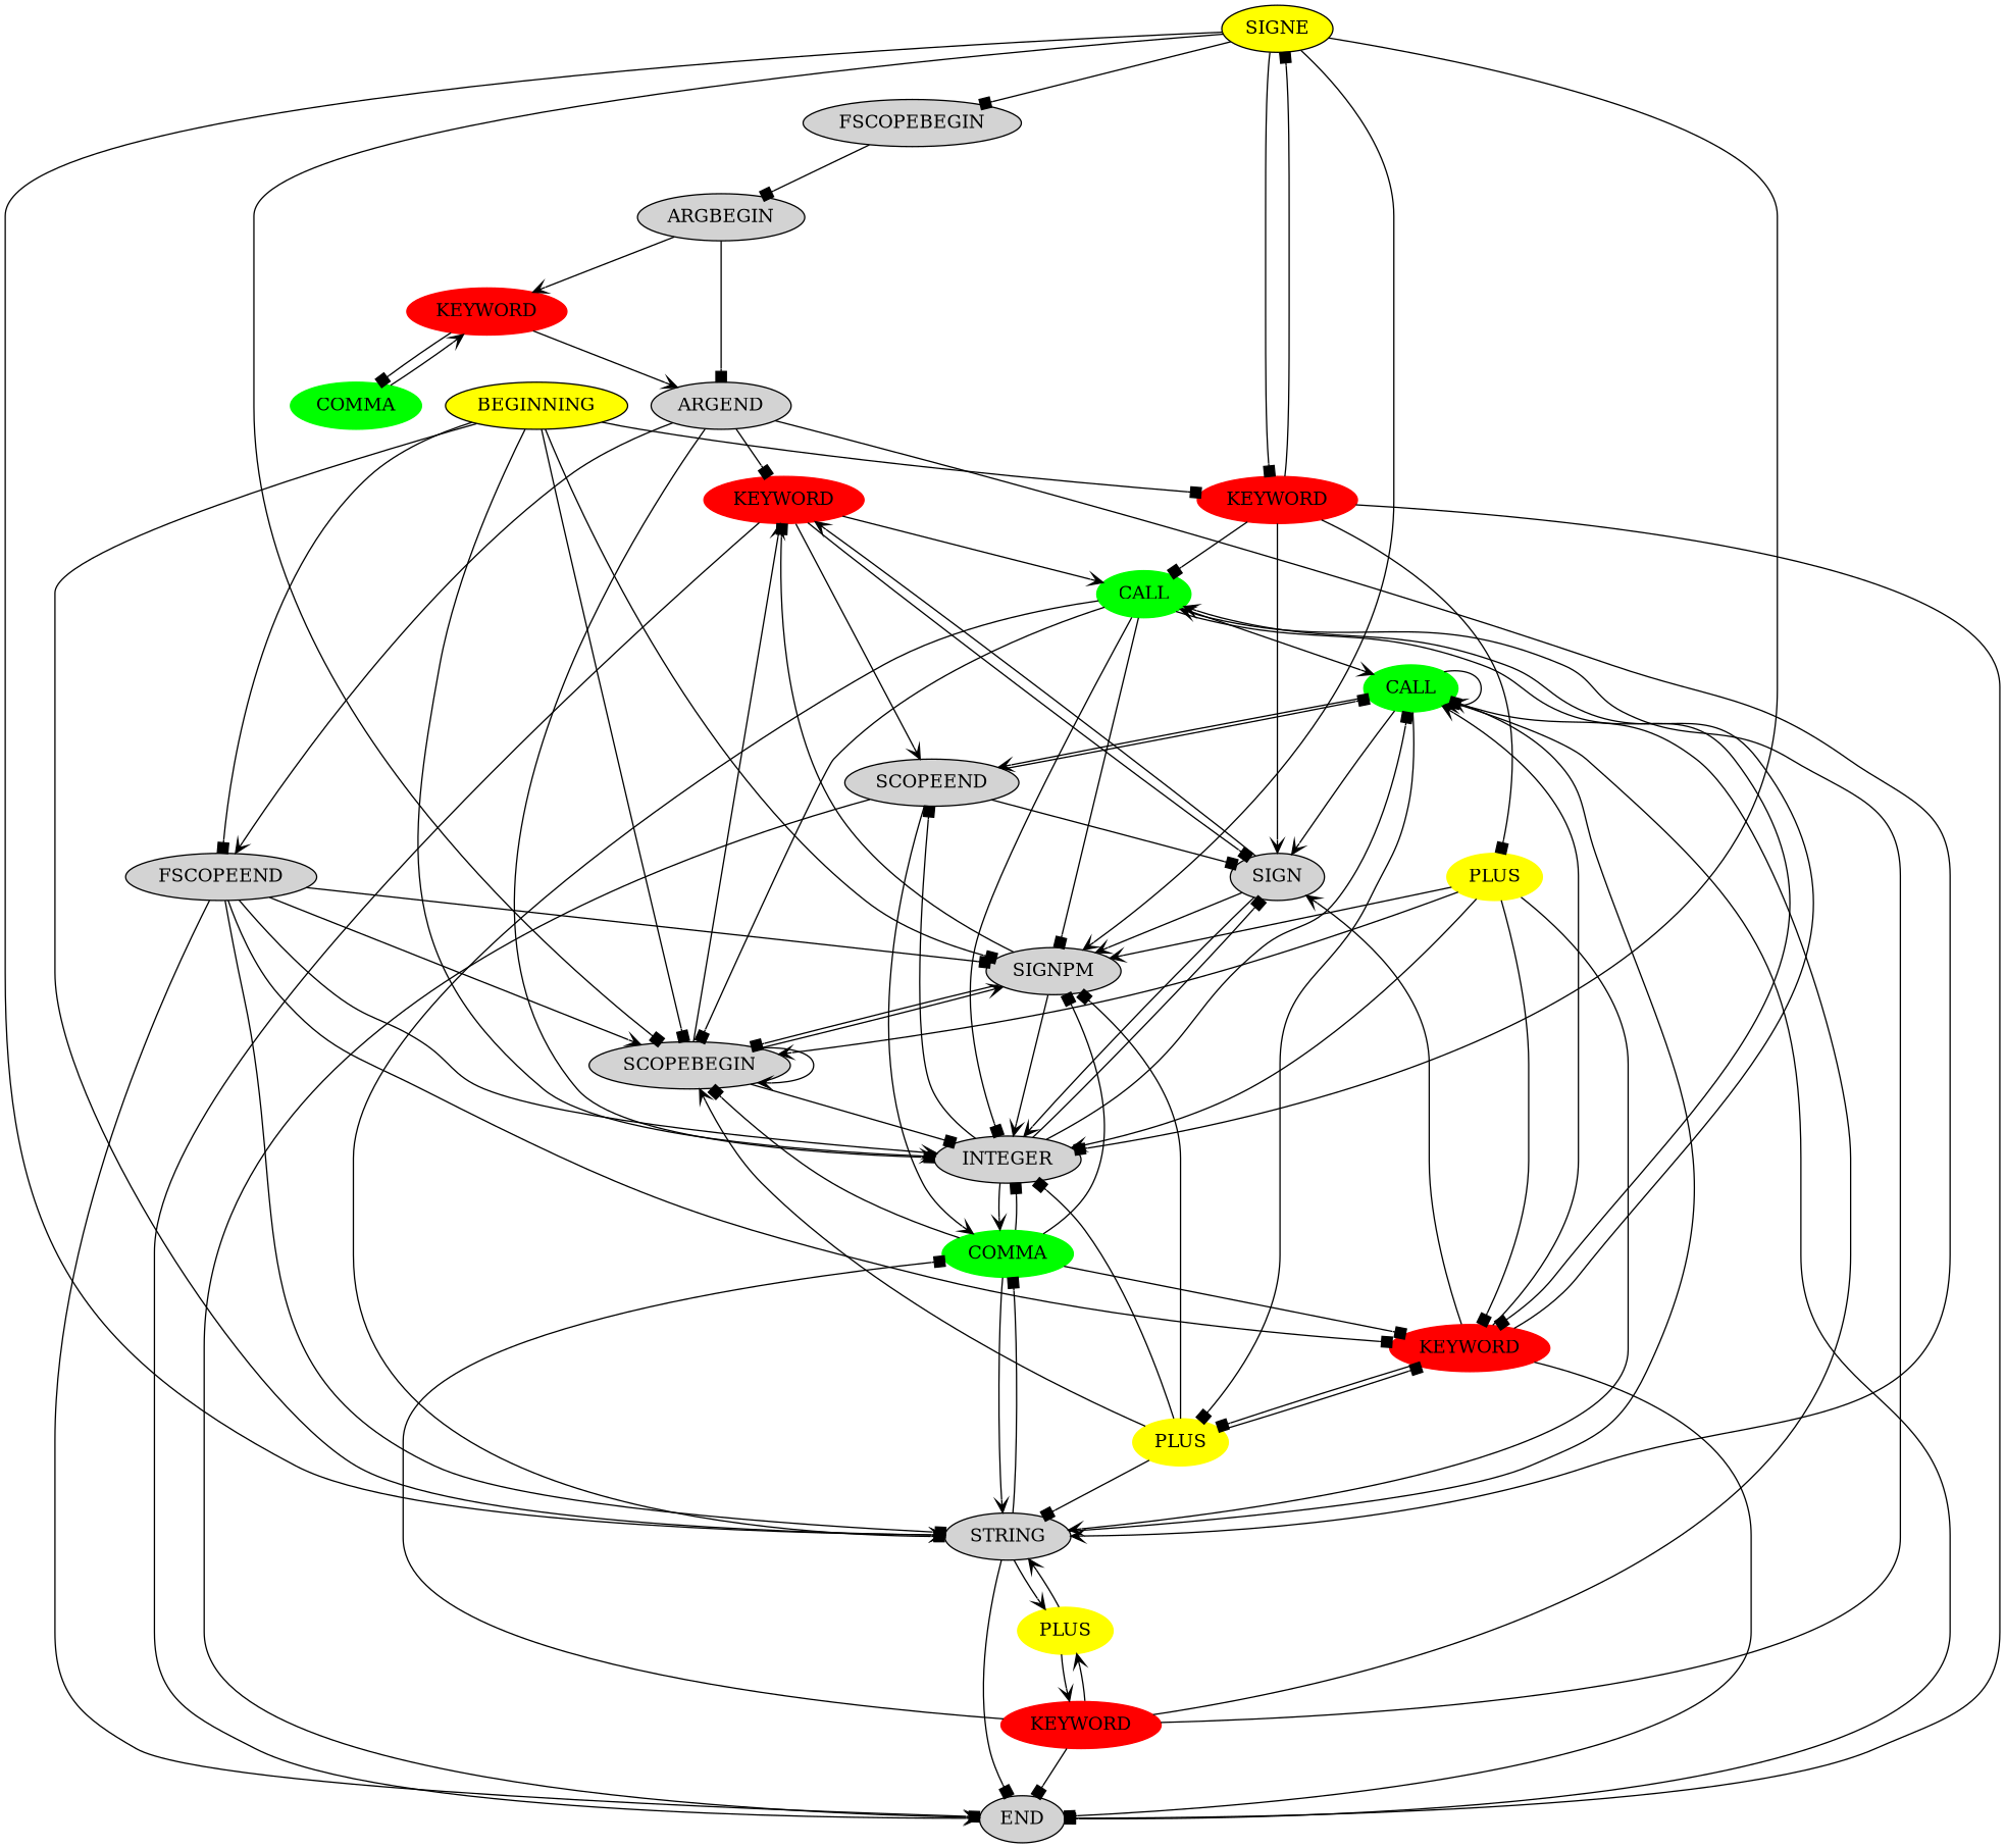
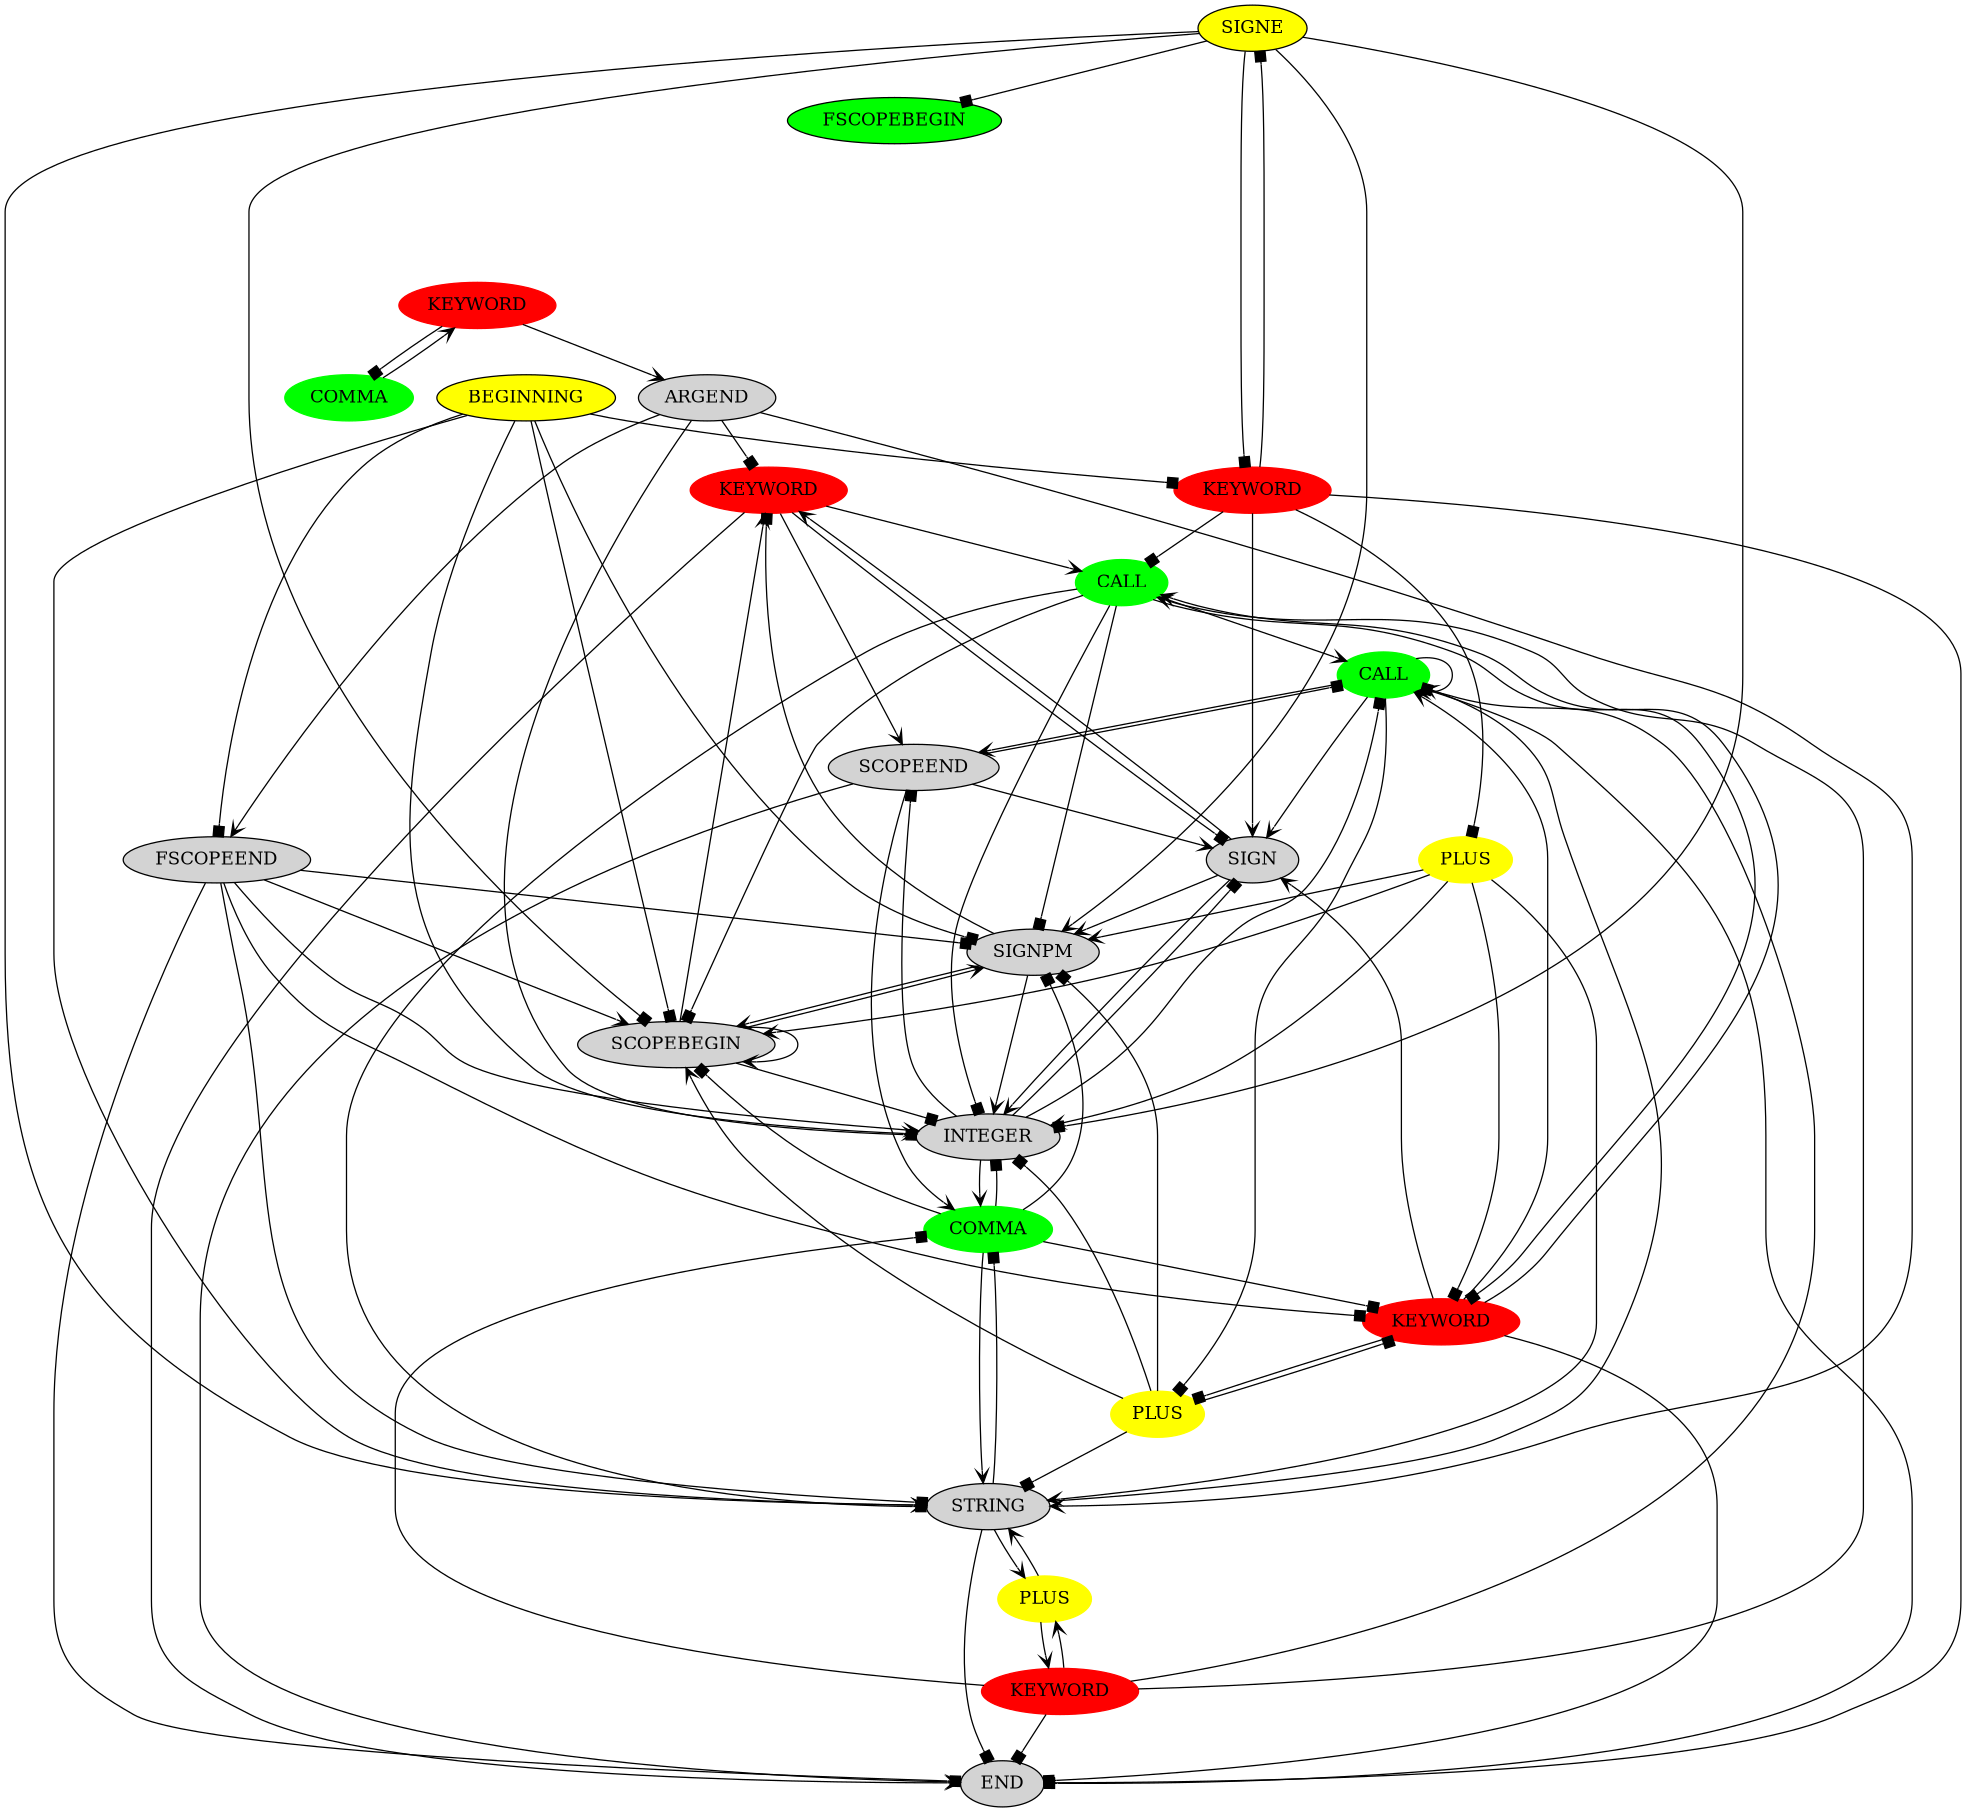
  digraph {
    node [style=filled]
    edge [arrowhead=box]
    n1 [color=red label=KEYWORD]
    n2 [color=green label=CALL]
    SCOPEEND
    END
    SIGN
    n6 [color=green label=CALL]
    n7 [color=red label=KEYWORD]
    INTEGER
    STRING
    SIGNPM
    SCOPEBEGIN
    n12 [color=green label=COMMA]
    n13 [color=red label=KEYWORD]
    n14 [color=yellow label=PLUS]
    SIGNE [fillcolor=yellow]
-   FSCOPEBEGIN
+   FSCOPEBEGIN [fillcolor=green]
    n17 [color=red label=KEYWORD]
    n18 [color=yellow label=PLUS]
    n19 [color=yellow label=PLUS]
    n20 [color=red label=KEYWORD]
    n21 [color=green label=COMMA]
    ARGEND
    FSCOPEEND
    BEGINNING [fillcolor=yellow]
-   ARGBEGIN
    n1 -> n2 [arrowhead=vee]
    n1 -> SCOPEEND [arrowhead=vee]
    n1 -> END [arrowhead=vee]
    n1 -> SIGN
    n2 -> n6 [arrowhead=vee]
    n2 -> n7
    n2 -> INTEGER
    n2 -> STRING
    n2 -> SIGNPM
    n2 -> SCOPEBEGIN
    SCOPEEND -> END [arrowhead=vee]
-   SCOPEEND -> SIGN
+   SCOPEEND -> SIGN [arrowhead=vee]
    SCOPEEND -> n6
    SCOPEEND -> n12 [arrowhead=vee]
    SIGN -> n1 [arrowhead=vee]
    SIGN -> INTEGER [arrowhead=vee]
    SIGN -> SIGNPM [arrowhead=vee]
    n6 -> SCOPEEND [arrowhead=vee]
    n6 -> END
    n6 -> SIGN [arrowhead=vee]
    n6 -> n6 [arrowhead=vee]
    n6 -> n19
    n7 -> n2 [arrowhead=vee]
    n7 -> END
    n7 -> SIGN [arrowhead=vee]
    n7 -> n6 [arrowhead=vee]
    n7 -> n19
    INTEGER -> SCOPEEND
    INTEGER -> SIGN
    INTEGER -> n6
    INTEGER -> n12 [arrowhead=vee]
    STRING -> END
    STRING -> n6 [arrowhead=vee]
    STRING -> n12
    STRING -> n18 [arrowhead=vee]
    SIGNPM -> n1
    SIGNPM -> INTEGER [arrowhead=vee]
-   SIGNPM -> SCOPEBEGIN
+   SIGNPM -> SCOPEBEGIN [arrowhead=vee]
    SCOPEBEGIN -> n1 [arrowhead=vee]
    SCOPEBEGIN -> INTEGER
    SCOPEBEGIN -> SIGNPM [arrowhead=vee]
    SCOPEBEGIN -> SCOPEBEGIN [arrowhead=vee]
    n12 -> n7
    n12 -> INTEGER
    n12 -> STRING [arrowhead=vee]
    n12 -> SIGNPM
    n12 -> SCOPEBEGIN
    n13 -> n2
    n13 -> END
    n13 -> SIGN [arrowhead=vee]
    n13 -> n14
    n13 -> SIGNE
    n14 -> n7
    n14 -> INTEGER [arrowhead=vee]
    n14 -> STRING [arrowhead=vee]
    n14 -> SIGNPM [arrowhead=vee]
    n14 -> SCOPEBEGIN [arrowhead=vee]
    SIGNE -> INTEGER
    SIGNE -> STRING [arrowhead=vee]
    SIGNE -> SIGNPM [arrowhead=vee]
    SIGNE -> SCOPEBEGIN
    SIGNE -> n13
    SIGNE -> FSCOPEBEGIN
-   FSCOPEBEGIN -> ARGBEGIN
    n17 -> n2 [arrowhead=vee]
    n17 -> END
    n17 -> n6
    n17 -> n12
    n17 -> n18 [arrowhead=vee]
    n18 -> STRING [arrowhead=vee]
    n18 -> n17 [arrowhead=vee]
    n19 -> n7
    n19 -> INTEGER
    n19 -> STRING
    n19 -> SIGNPM
    n19 -> SCOPEBEGIN [arrowhead=vee]
    n20 -> n21
    n20 -> ARGEND [arrowhead=vee]
    n21 -> n20 [arrowhead=vee]
    ARGEND -> n1
    ARGEND -> INTEGER
    ARGEND -> STRING [arrowhead=vee]
    ARGEND -> FSCOPEEND [arrowhead=vee]
    FSCOPEEND -> END
    FSCOPEEND -> n7
    FSCOPEEND -> INTEGER [arrowhead=vee]
    FSCOPEEND -> STRING
    FSCOPEEND -> SIGNPM
    FSCOPEEND -> SCOPEBEGIN [arrowhead=vee]
    BEGINNING -> INTEGER [arrowhead=vee]
    BEGINNING -> STRING [arrowhead=vee]
    BEGINNING -> SIGNPM
    BEGINNING -> SCOPEBEGIN
    BEGINNING -> n13
    BEGINNING -> FSCOPEEND
-   ARGBEGIN -> n20 [arrowhead=vee]
-   ARGBEGIN -> ARGEND
  }
